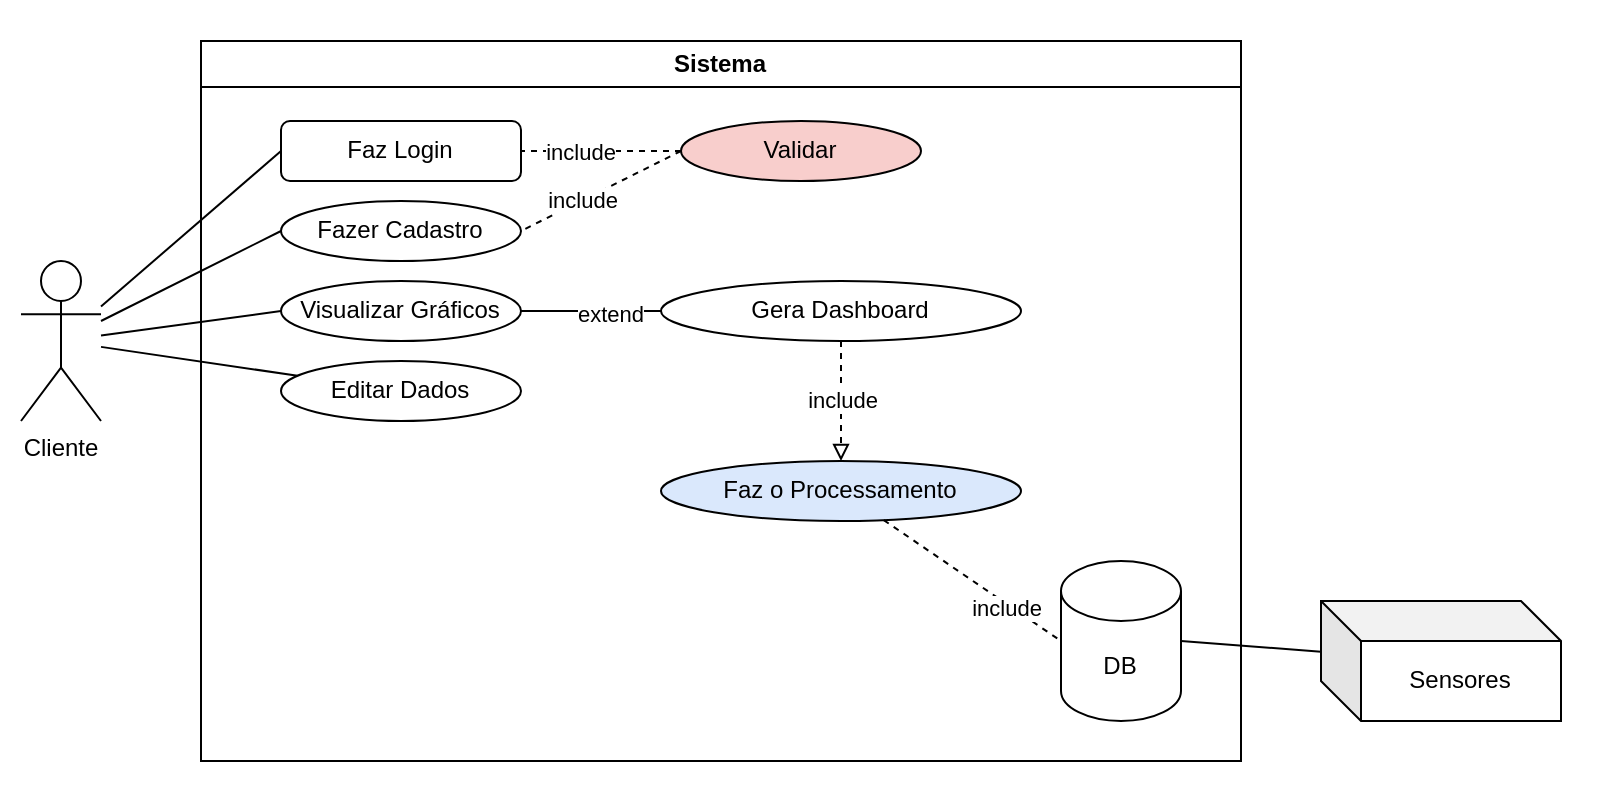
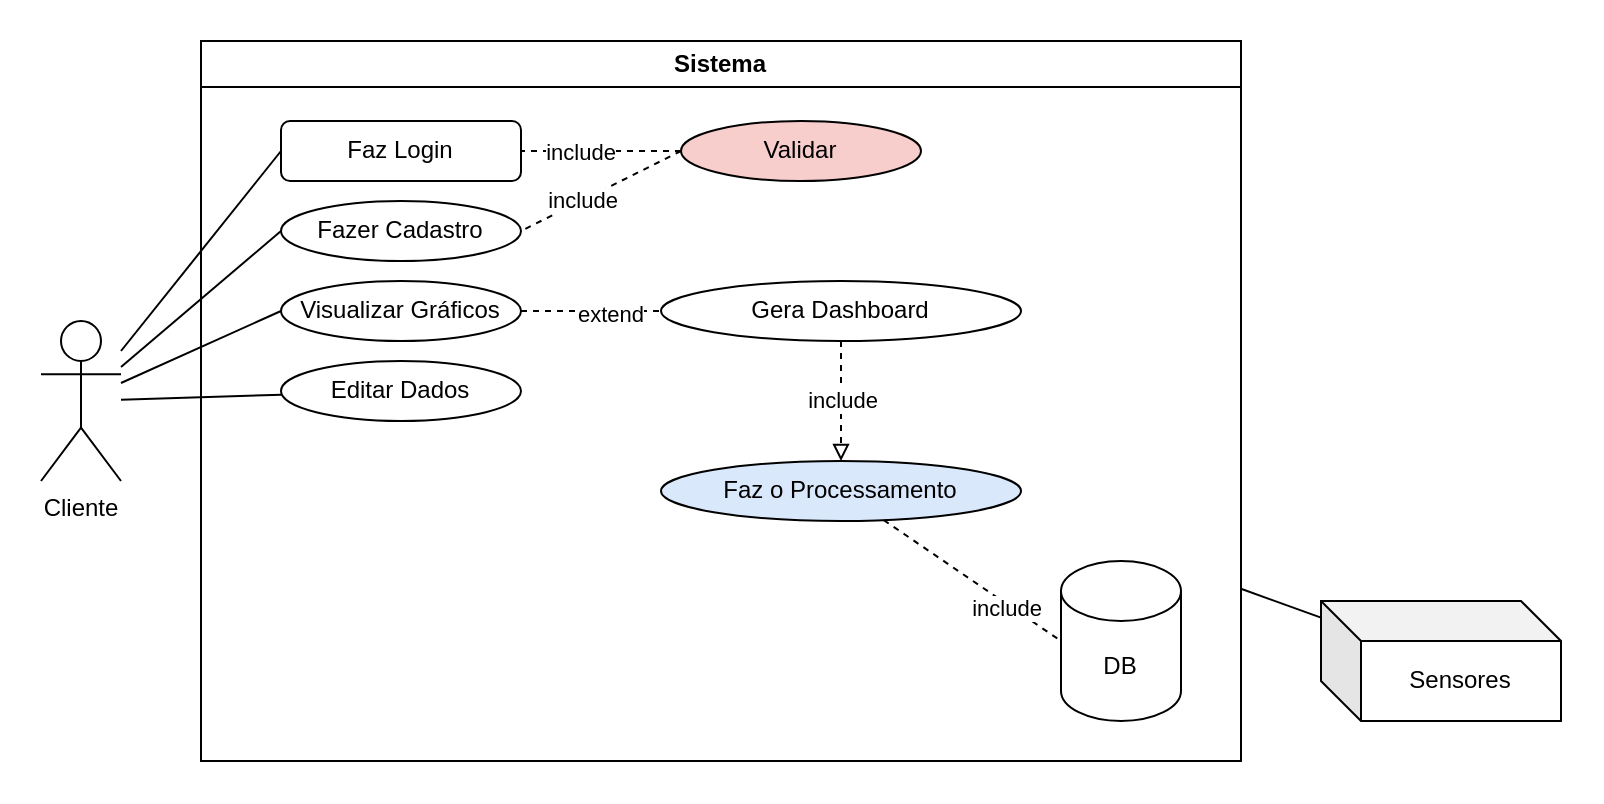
  <mxCell id="0" />
  <mxCell id="1" parent="0" />
  <mxCell id="2" style="rounded=0;orthogonalLoop=1;jettySize=auto;html=1;entryX=0;entryY=0.5;entryDx=0;entryDy=0;endArrow=none;endFill=0;" edge="1" parent="1" source="6" target="8"><mxGeometry relative="1" as="geometry" /></mxCell>
  <mxCell id="3" style="rounded=0;orthogonalLoop=1;jettySize=auto;html=1;entryX=0;entryY=0.5;entryDx=0;entryDy=0;endArrow=none;endFill=0;" edge="1" parent="1" source="6" target="9"><mxGeometry relative="1" as="geometry" /></mxCell>
  <mxCell id="4" style="rounded=0;orthogonalLoop=1;jettySize=auto;html=1;entryX=0;entryY=0.5;entryDx=0;entryDy=0;endArrow=none;endFill=0;" edge="1" parent="1" source="6" target="10"><mxGeometry relative="1" as="geometry" /></mxCell>
  <mxCell id="5" style="rounded=0;orthogonalLoop=1;jettySize=auto;html=1;endArrow=none;endFill=0;" edge="1" parent="1" source="6" target="11"><mxGeometry relative="1" as="geometry" /></mxCell>
- <mxCell id="6" value="Cliente" style="shape=umlActor;verticalLabelPosition=bottom;verticalAlign=top;html=1;outlineConnect=0;" vertex="1" parent="1"><mxGeometry x="10" y="130" width="40" height="80" as="geometry" /></mxCell>
+ <mxCell id="6" value="Cliente" style="shape=umlActor;verticalLabelPosition=bottom;verticalAlign=top;html=1;outlineConnect=0;" vertex="1" parent="1"><mxGeometry x="20" y="160" width="40" height="80" as="geometry" /></mxCell>
  <mxCell id="7" value="Sistema" style="swimlane;whiteSpace=wrap;html=1;movable=1;resizable=1;rotatable=1;deletable=1;editable=1;locked=0;connectable=1;" vertex="1" parent="1"><mxGeometry x="100" y="20" width="520" height="360" as="geometry" /></mxCell>
  <mxCell id="8" value="Faz Login" style="whiteSpace=wrap;html=1;rounded=1;" vertex="1" parent="1"><mxGeometry x="140" y="60" width="120" height="30" as="geometry" /></mxCell>
  <mxCell id="9" value="Fazer Cadastro" style="ellipse;whiteSpace=wrap;html=1;" vertex="1" parent="1"><mxGeometry x="140" y="100" width="120" height="30" as="geometry" /></mxCell>
  <mxCell id="10" value="Visualizar Gráficos" style="ellipse;whiteSpace=wrap;html=1;" vertex="1" parent="1"><mxGeometry x="140" y="140" width="120" height="30" as="geometry" /></mxCell>
  <mxCell id="11" value="Editar Dados" style="ellipse;whiteSpace=wrap;html=1;" vertex="1" parent="1"><mxGeometry x="140" y="180" width="120" height="30" as="geometry" /></mxCell>
  <mxCell id="12" style="rounded=0;orthogonalLoop=1;jettySize=auto;html=1;entryX=1;entryY=0.5;entryDx=0;entryDy=0;endArrow=none;endFill=0;dashed=1;" edge="1" parent="1" source="14" target="8"><mxGeometry relative="1" as="geometry" /></mxCell>
  <mxCell id="13" value="include" style="edgeLabel;html=1;align=center;verticalAlign=middle;resizable=0;points=[];" vertex="1" connectable="0" parent="12"><mxGeometry x="-0.411" relative="1" as="geometry"><mxPoint x="-27" as="offset" /></mxGeometry></mxCell>
  <mxCell id="14" value="Validar" style="ellipse;whiteSpace=wrap;html=1;fillColor=#f8cecc;" vertex="1" parent="1"><mxGeometry x="340" y="60" width="120" height="30" as="geometry" /></mxCell>
  <mxCell id="15" style="rounded=0;orthogonalLoop=1;jettySize=auto;html=1;entryX=1;entryY=0.5;entryDx=0;entryDy=0;endArrow=none;endFill=0;dashed=1;exitX=0;exitY=0.5;exitDx=0;exitDy=0;" edge="1" parent="1" source="14" target="9"><mxGeometry relative="1" as="geometry"><mxPoint x="430" y="170" as="sourcePoint" /><mxPoint x="350" y="170" as="targetPoint" /></mxGeometry></mxCell>
  <mxCell id="16" value="include" style="edgeLabel;html=1;align=center;verticalAlign=middle;resizable=0;points=[];" vertex="1" connectable="0" parent="15"><mxGeometry x="-0.411" relative="1" as="geometry"><mxPoint x="-26" y="13" as="offset" /></mxGeometry></mxCell>
  <mxCell id="17" value="DB" style="shape=cylinder3;whiteSpace=wrap;html=1;boundedLbl=1;backgroundOutline=1;size=15;" vertex="1" parent="1"><mxGeometry x="530" y="280" width="60" height="80" as="geometry" /></mxCell>
  <mxCell id="18" value="Sensores" style="shape=cube;whiteSpace=wrap;html=1;boundedLbl=1;backgroundOutline=1;darkOpacity=0.05;darkOpacity2=0.1;" vertex="1" parent="1"><mxGeometry x="660" y="300" width="120" height="60" as="geometry" /></mxCell>
- <mxCell id="19" style="rounded=0;orthogonalLoop=1;jettySize=auto;html=1;entryX=1;entryY=0.5;entryDx=0;entryDy=0;entryPerimeter=0;endArrow=none;endFill=0;" edge="1" parent="1" source="18" target="17"><mxGeometry relative="1" as="geometry" /></mxCell>
- <mxCell id="20" value="" style="endArrow=none;html=1;rounded=0;exitX=1;exitY=0.5;exitDx=0;exitDy=0;entryX=0;entryY=0.5;entryDx=0;entryDy=0;dashed=0;" edge="1" parent="1" source="10" target="27"><mxGeometry width="50" height="50" relative="1" as="geometry"><mxPoint x="260" y="200" as="sourcePoint" /><mxPoint x="360" y="250" as="targetPoint" /></mxGeometry></mxCell>
+ <mxCell id="19" style="rounded=0;orthogonalLoop=1;jettySize=auto;html=1;endArrow=none;endFill=0;" edge="1" parent="1" source="18" target="7"><mxGeometry relative="1" as="geometry" /></mxCell>
+ <mxCell id="20" value="" style="endArrow=none;html=1;rounded=0;exitX=1;exitY=0.5;exitDx=0;exitDy=0;entryX=0;entryY=0.5;entryDx=0;entryDy=0;dashed=1;" edge="1" parent="1" source="10" target="27"><mxGeometry width="50" height="50" relative="1" as="geometry"><mxPoint x="260" y="200" as="sourcePoint" /><mxPoint x="360" y="250" as="targetPoint" /></mxGeometry></mxCell>
  <mxCell id="21" value="extend" style="edgeLabel;html=1;align=center;verticalAlign=middle;resizable=0;points=[];" vertex="1" connectable="0" parent="20"><mxGeometry x="0.268" y="-1" relative="1" as="geometry"><mxPoint as="offset" /></mxGeometry></mxCell>
  <mxCell id="22" value="Faz o Processamento" style="ellipse;whiteSpace=wrap;html=1;fillColor=#dae8fc;" vertex="1" parent="1"><mxGeometry x="330" y="230" width="180" height="30" as="geometry" /></mxCell>
  <mxCell id="23" style="rounded=0;orthogonalLoop=1;jettySize=auto;html=1;entryX=0;entryY=0.5;entryDx=0;entryDy=0;entryPerimeter=0;dashed=1;endArrow=none;endFill=0;" edge="1" parent="1" source="22" target="17"><mxGeometry relative="1" as="geometry" /></mxCell>
  <mxCell id="24" value="&lt;div&gt;include&lt;/div&gt;" style="edgeLabel;html=1;align=center;verticalAlign=middle;resizable=0;points=[];" vertex="1" connectable="0" parent="23"><mxGeometry x="0.403" y="-2" relative="1" as="geometry"><mxPoint as="offset" /></mxGeometry></mxCell>
  <mxCell id="25" style="edgeStyle=orthogonalEdgeStyle;rounded=0;orthogonalLoop=1;jettySize=auto;html=1;entryX=0.5;entryY=0;entryDx=0;entryDy=0;dashed=1;endArrow=block;endFill=0;" edge="1" parent="1" source="27" target="22"><mxGeometry relative="1" as="geometry" /></mxCell>
  <mxCell id="26" value="&lt;div&gt;include&lt;/div&gt;" style="edgeLabel;html=1;align=center;verticalAlign=middle;resizable=0;points=[];" vertex="1" connectable="0" parent="25"><mxGeometry x="0.116" relative="1" as="geometry"><mxPoint y="-4" as="offset" /></mxGeometry></mxCell>
  <mxCell id="27" value="Gera Dashboard" style="ellipse;whiteSpace=wrap;html=1;" vertex="1" parent="1"><mxGeometry x="330" y="140" width="180" height="30" as="geometry" /></mxCell>
